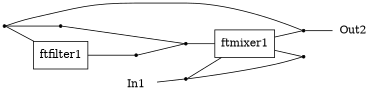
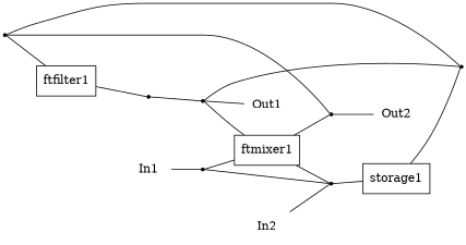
  graph {
    rankdir=LR
    node [shape=point]
    n1 [label=Switch4]
    n2 [label=ftfilter1 shape=rectangular]
    n3 [label=Switch5]
    n4 [label=Switch6]
    n5 [label=Switch7]
    n6 [label=ftmixer1 shape=rectangular]
    n7 [label=Switch3]
    n8 [label=Switch2]
+   n9 [label=storage1 shape=rectangular]
    n10 [label=Out2 shape=plaintext]
+   n11 [label=Out1 shape=plaintext]
    n12 [label=Switch1]
+   n13 [label=In2 shape=plaintext]
    n14 [label=In1 shape=plaintext]
    n1 -- n2
    n1 -- n3
    n2 -- n4
    n3 -- n5
    n4 -- n5
    n5 -- n6
+   n5 -- n11
    n6 -- n7
    n6 -- n8
    n7 -- n1
    n7 -- n10
+   n8 -- n9
+   n9 -- n3
    n12 -- n6
    n12 -- n8
+   n13 -- n8
    n14 -- n12
  }
